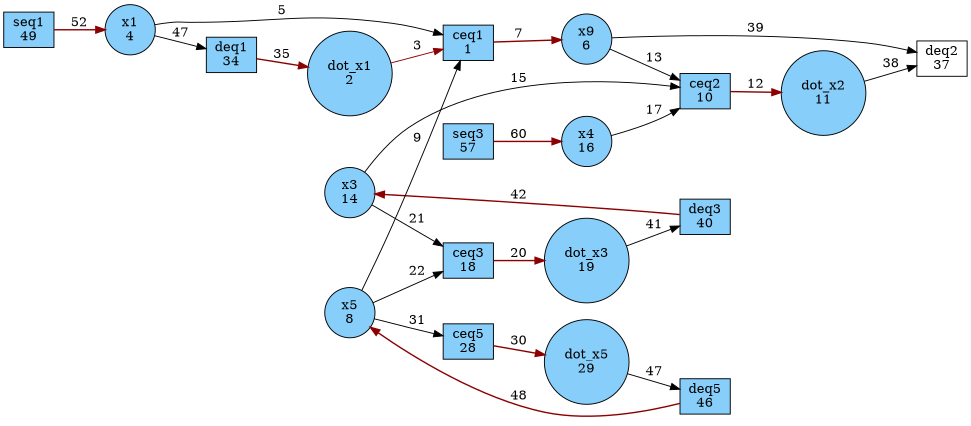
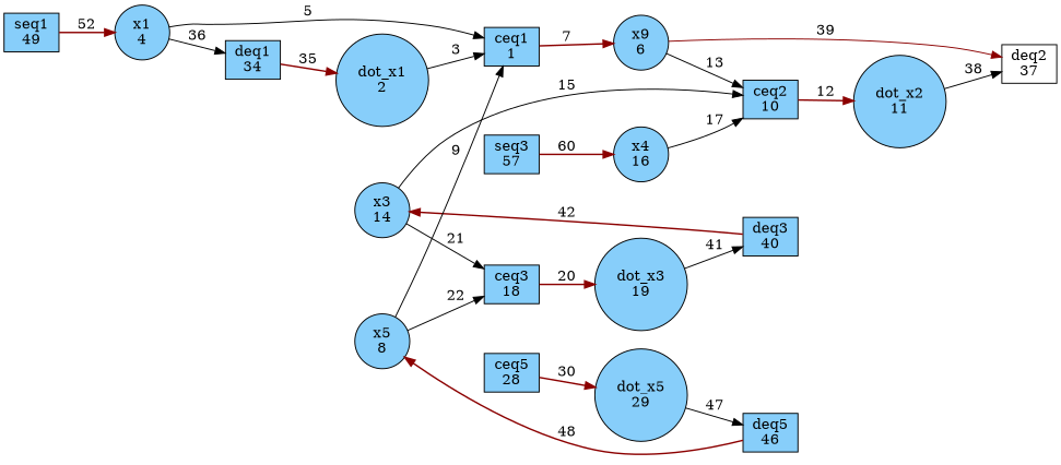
  digraph {
    rankdir=LR
    node [fillcolor=lightskyblue shape=box style=filled]
    edge [penwidth=1]
    n1 [label="ceq1\n1"]
    n2 [label="x9\n6" shape=circle]
    n3 [label="ceq2\n10"]
    n4 [fillcolor=white label="deq2\n37"]
    n5 [label="dot_x2\n11" shape=circle]
    n6 [label="ceq3\n18"]
    n7 [label="dot_x3\n19" shape=circle]
    n8 [label="deq3\n40"]
    n9 [label="ceq5\n28"]
    n10 [label="dot_x5\n29" shape=circle]
    n11 [label="deq5\n46"]
    n12 [label="deq1\n34"]
    n13 [label="dot_x1\n2" shape=circle]
    n14 [label="x3\n14" shape=circle]
    n15 [label="x5\n8" shape=circle]
    n16 [label="seq1\n49"]
    n17 [label="x1\n4" shape=circle]
    n18 [label="seq3\n57"]
    n19 [label="x4\n16" shape=circle]
    n1 -> n2 [color=red4 label=7 penwidth=1.5]
    n2 -> n3 [label=13]
-   n2 -> n4 [label=39]
+   n2 -> n4 [label=39 color=red4]
    n3 -> n5 [color=red4 label=12 penwidth=1.5]
    n5 -> n4 [label=38]
    n6 -> n7 [color=red4 label=20 penwidth=1.5]
    n7 -> n8 [label=41]
    n8 -> n14 [color=red4 label=42 penwidth=1.5]
    n9 -> n10 [color=red4 label=30 penwidth=1.5]
    n10 -> n11 [label=47]
    n11 -> n15 [color=red4 label=48 penwidth=1.5]
    n12 -> n13 [color=red4 label=35 penwidth=1.5]
-   n13 -> n1 [label=3 color=red4]
+   n13 -> n1 [label=3]
    n14 -> n3 [label=15]
    n14 -> n6 [label=21]
    n15 -> n1 [label=9]
    n15 -> n6 [label=22]
-   n15 -> n9 [label=31]
    n16 -> n17 [color=red4 label=52 penwidth=1.5]
    n17 -> n1 [label=5]
-   n17 -> n12 [label=47]
+   n17 -> n12 [label=36]
    n18 -> n19 [color=red4 label=60 penwidth=1.5]
    n19 -> n3 [label=17]
  }
